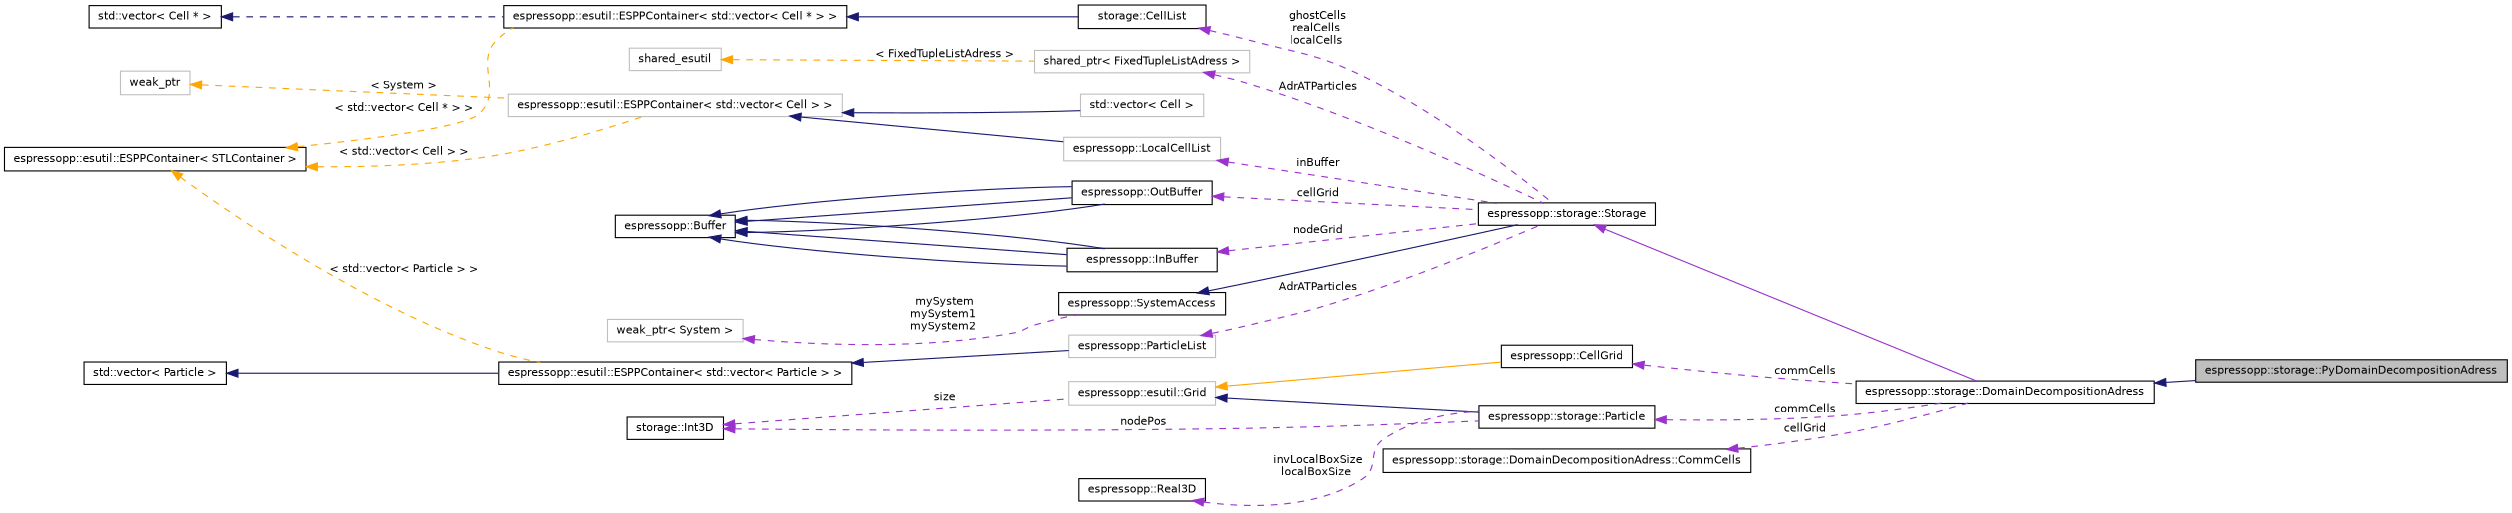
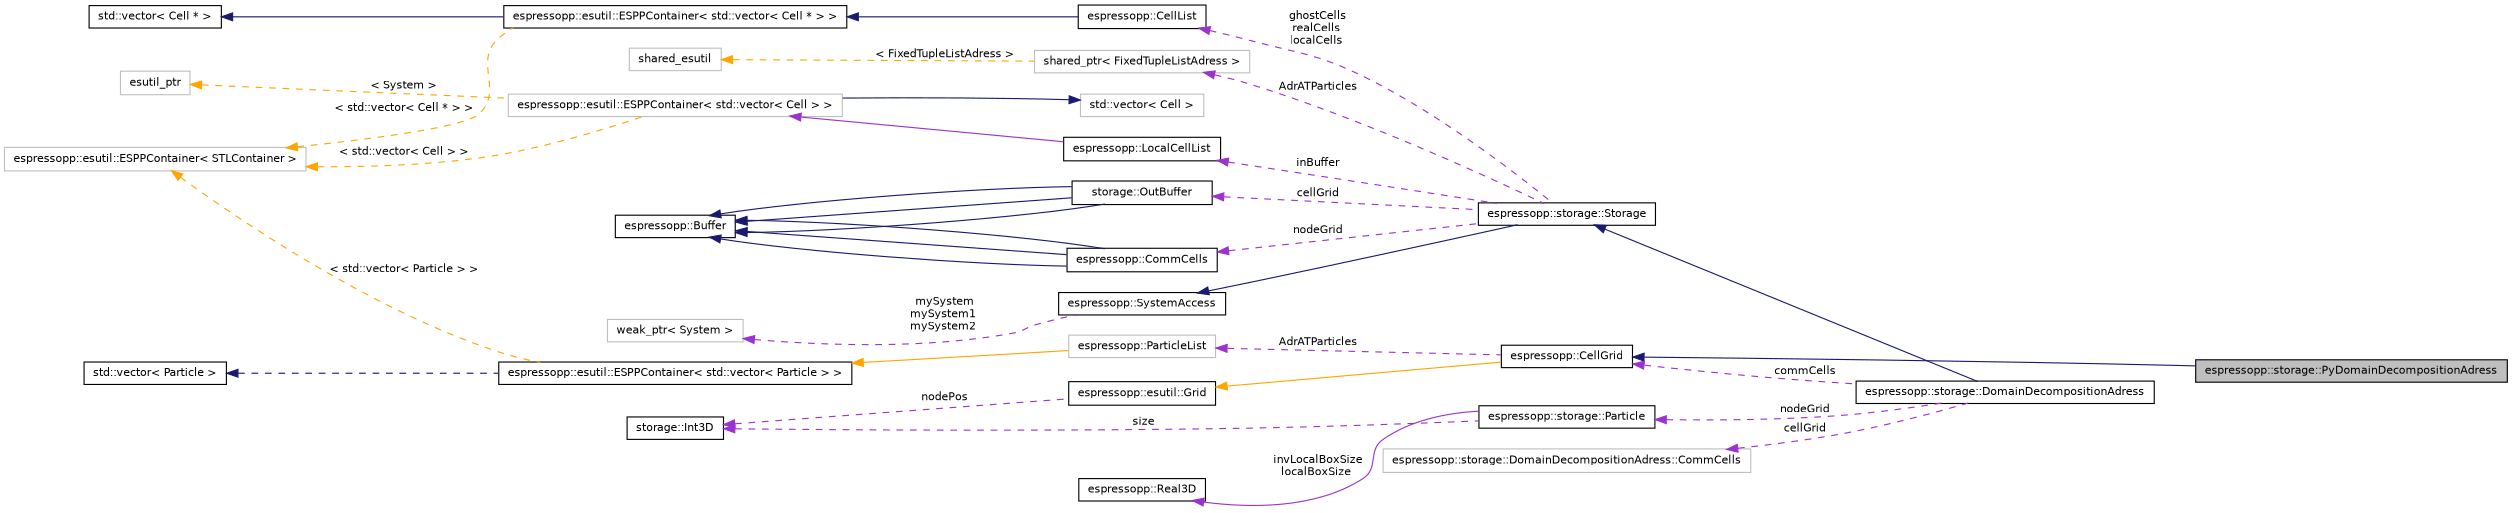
  digraph {
    rankdir=LR
    node [color=black fillcolor=white fontname=Helvetica fontsize=10 shape=record style=filled]
    edge [color=midnightblue dir=back fontname=Helvetica fontsize=10 labelfontname=Helvetica labelfontsize=10 style=dashed]
    n1 [fillcolor=grey75 fontcolor=black height=0.2 label="espressopp::storage::PyDomainDecompositionAdress" width=0.4]
    n2 [height=0.2 label="espressopp::storage::DomainDecompositionAdress" width=0.4]
    n3 [height=0.2 label="espressopp::storage::Storage" width=0.4]
    n4 [height=0.2 label="espressopp::SystemAccess" width=0.4]
    n5 [color=grey75 height=0.2 label="weak_ptr\< System \>" width=0.4]
-   n6 [color=grey75 height=0.2 label=weak_ptr width=0.4]
+   n6 [color=grey75 height=0.2 label=esutil_ptr width=0.4]
    n7 [color=grey75 height=0.2 label="espressopp::esutil::ESPPContainer\< std::vector\< Cell \> \>" width=0.4]
-   n8 [height=0.2 label="espressopp::InBuffer" width=0.4]
+   n8 [height=0.2 label="espressopp::CommCells" width=0.4]
    n9 [height=0.2 label="espressopp::Buffer" width=0.4]
-   n10 [height=0.2 label="espressopp::OutBuffer" width=0.4]
-   n11 [color=grey75 height=0.2 label="espressopp::LocalCellList" width=0.4]
+   n10 [height=0.2 label="storage::OutBuffer" width=0.4]
+   n11 [height=0.2 label="espressopp::LocalCellList" width=0.4]
    n12 [color=grey75 height=0.2 label="std::vector\< Cell \>" width=0.4]
-   n13 [height=0.2 label="espressopp::esutil::ESPPContainer\< STLContainer \>" width=0.4]
+   n13 [color=grey75 height=0.2 label="espressopp::esutil::ESPPContainer\< STLContainer \>" width=0.4]
    n14 [height=0.2 label="espressopp::esutil::ESPPContainer\< std::vector\< Particle \> \>" width=0.4]
    n15 [height=0.2 label="espressopp::esutil::ESPPContainer\< std::vector\< Cell * \> \>" width=0.4]
    n16 [color=grey75 height=0.2 label="espressopp::ParticleList" width=0.4]
-   n17 [height=0.2 label="storage::CellList" width=0.4]
+   n17 [height=0.2 label="espressopp::CellList" width=0.4]
    n18 [height=0.2 label="std::vector\< Particle \>" width=0.4]
    n19 [color=grey75 height=0.2 label="shared_ptr\< FixedTupleListAdress \>" width=0.4]
    n20 [color=grey75 height=0.2 label=shared_esutil width=0.4]
    n21 [height=0.2 label="std::vector\< Cell * \>" width=0.4]
-   n22 [height=0.2 label="espressopp::storage::DomainDecompositionAdress::CommCells" width=0.4]
+   n22 [color=grey75 height=0.2 label="espressopp::storage::DomainDecompositionAdress::CommCells" width=0.4]
    n23 [height=0.2 label="espressopp::storage::Particle" width=0.4]
-   n24 [color=grey75 height=0.2 label="espressopp::esutil::Grid" width=0.4]
+   n24 [height=0.2 label="espressopp::esutil::Grid" width=0.4]
    n25 [height=0.2 label="espressopp::CellGrid" width=0.4]
    n26 [height=0.2 label="storage::Int3D" width=0.4]
    n27 [height=0.2 label="espressopp::Real3D" width=0.4]
-   n2 -> n1 [style=solid]
-   n3 -> n2 [color=darkorchid3 style=solid]
+   n25 -> n1 [style=solid]
+   n3 -> n2 [style=solid]
    n4 -> n3 [style=solid]
    n5 -> n4 [color=darkorchid3 label=" mySystem\nmySystem1\nmySystem2"]
    n6 -> n7 [color=orange label=" \< System \>"]
-   n7 -> n11 [style=solid]
+   n7 -> n11 [color=darkorchid3 style=solid]
    n8 -> n3 [color=darkorchid3 label=" nodeGrid"]
    n9 -> n8 [style=solid]
    n9 -> n8 [style=solid]
    n9 -> n8 [style=solid]
    n9 -> n10 [style=solid]
    n9 -> n10 [style=solid]
    n9 -> n10 [style=solid]
    n10 -> n3 [color=darkorchid3 label=" cellGrid"]
    n11 -> n3 [color=darkorchid3 label=" inBuffer"]
-   n7 -> n12 [style=solid]
+   n12 -> n7 [style=solid]
    n13 -> n7 [color=orange label=" \< std::vector\< Cell \> \>"]
    n13 -> n14 [color=orange label=" \< std::vector\< Particle \> \>"]
    n13 -> n15 [color=orange label=" \< std::vector\< Cell * \> \>"]
-   n14 -> n16 [style=solid]
+   n14 -> n16 [color=orange style=solid]
    n15 -> n17 [style=solid]
-   n16 -> n3 [color=darkorchid3 label=" AdrATParticles"]
+   n16 -> n25 [color=darkorchid3 label=" AdrATParticles"]
    n17 -> n3 [color=darkorchid3 label=" ghostCells\nrealCells\nlocalCells"]
-   n18 -> n14 [style=solid]
+   n18 -> n14
    n19 -> n3 [color=darkorchid3 label=" AdrATParticles"]
    n20 -> n19 [color=orange label=" \< FixedTupleListAdress \>"]
-   n21 -> n15
+   n21 -> n15 [style=solid]
    n22 -> n2 [color=darkorchid3 label=" cellGrid"]
-   n23 -> n2 [color=darkorchid3 label=" commCells"]
-   n24 -> n23 [style=solid]
+   n23 -> n2 [color=darkorchid3 label=" nodeGrid"]
    n24 -> n25 [color=orange style=solid]
    n25 -> n2 [color=darkorchid3 label=" commCells"]
-   n26 -> n23 [color=darkorchid3 label=" nodePos"]
-   n26 -> n24 [color=darkorchid3 label=" size"]
-   n27 -> n23 [color=darkorchid3 label=" invLocalBoxSize\nlocalBoxSize"]
+   n26 -> n23 [color=darkorchid3 label=" size"]
+   n26 -> n24 [color=darkorchid3 label=" nodePos"]
+   n27 -> n23 [color=darkorchid3 label=" invLocalBoxSize\nlocalBoxSize" style=solid]
  }
